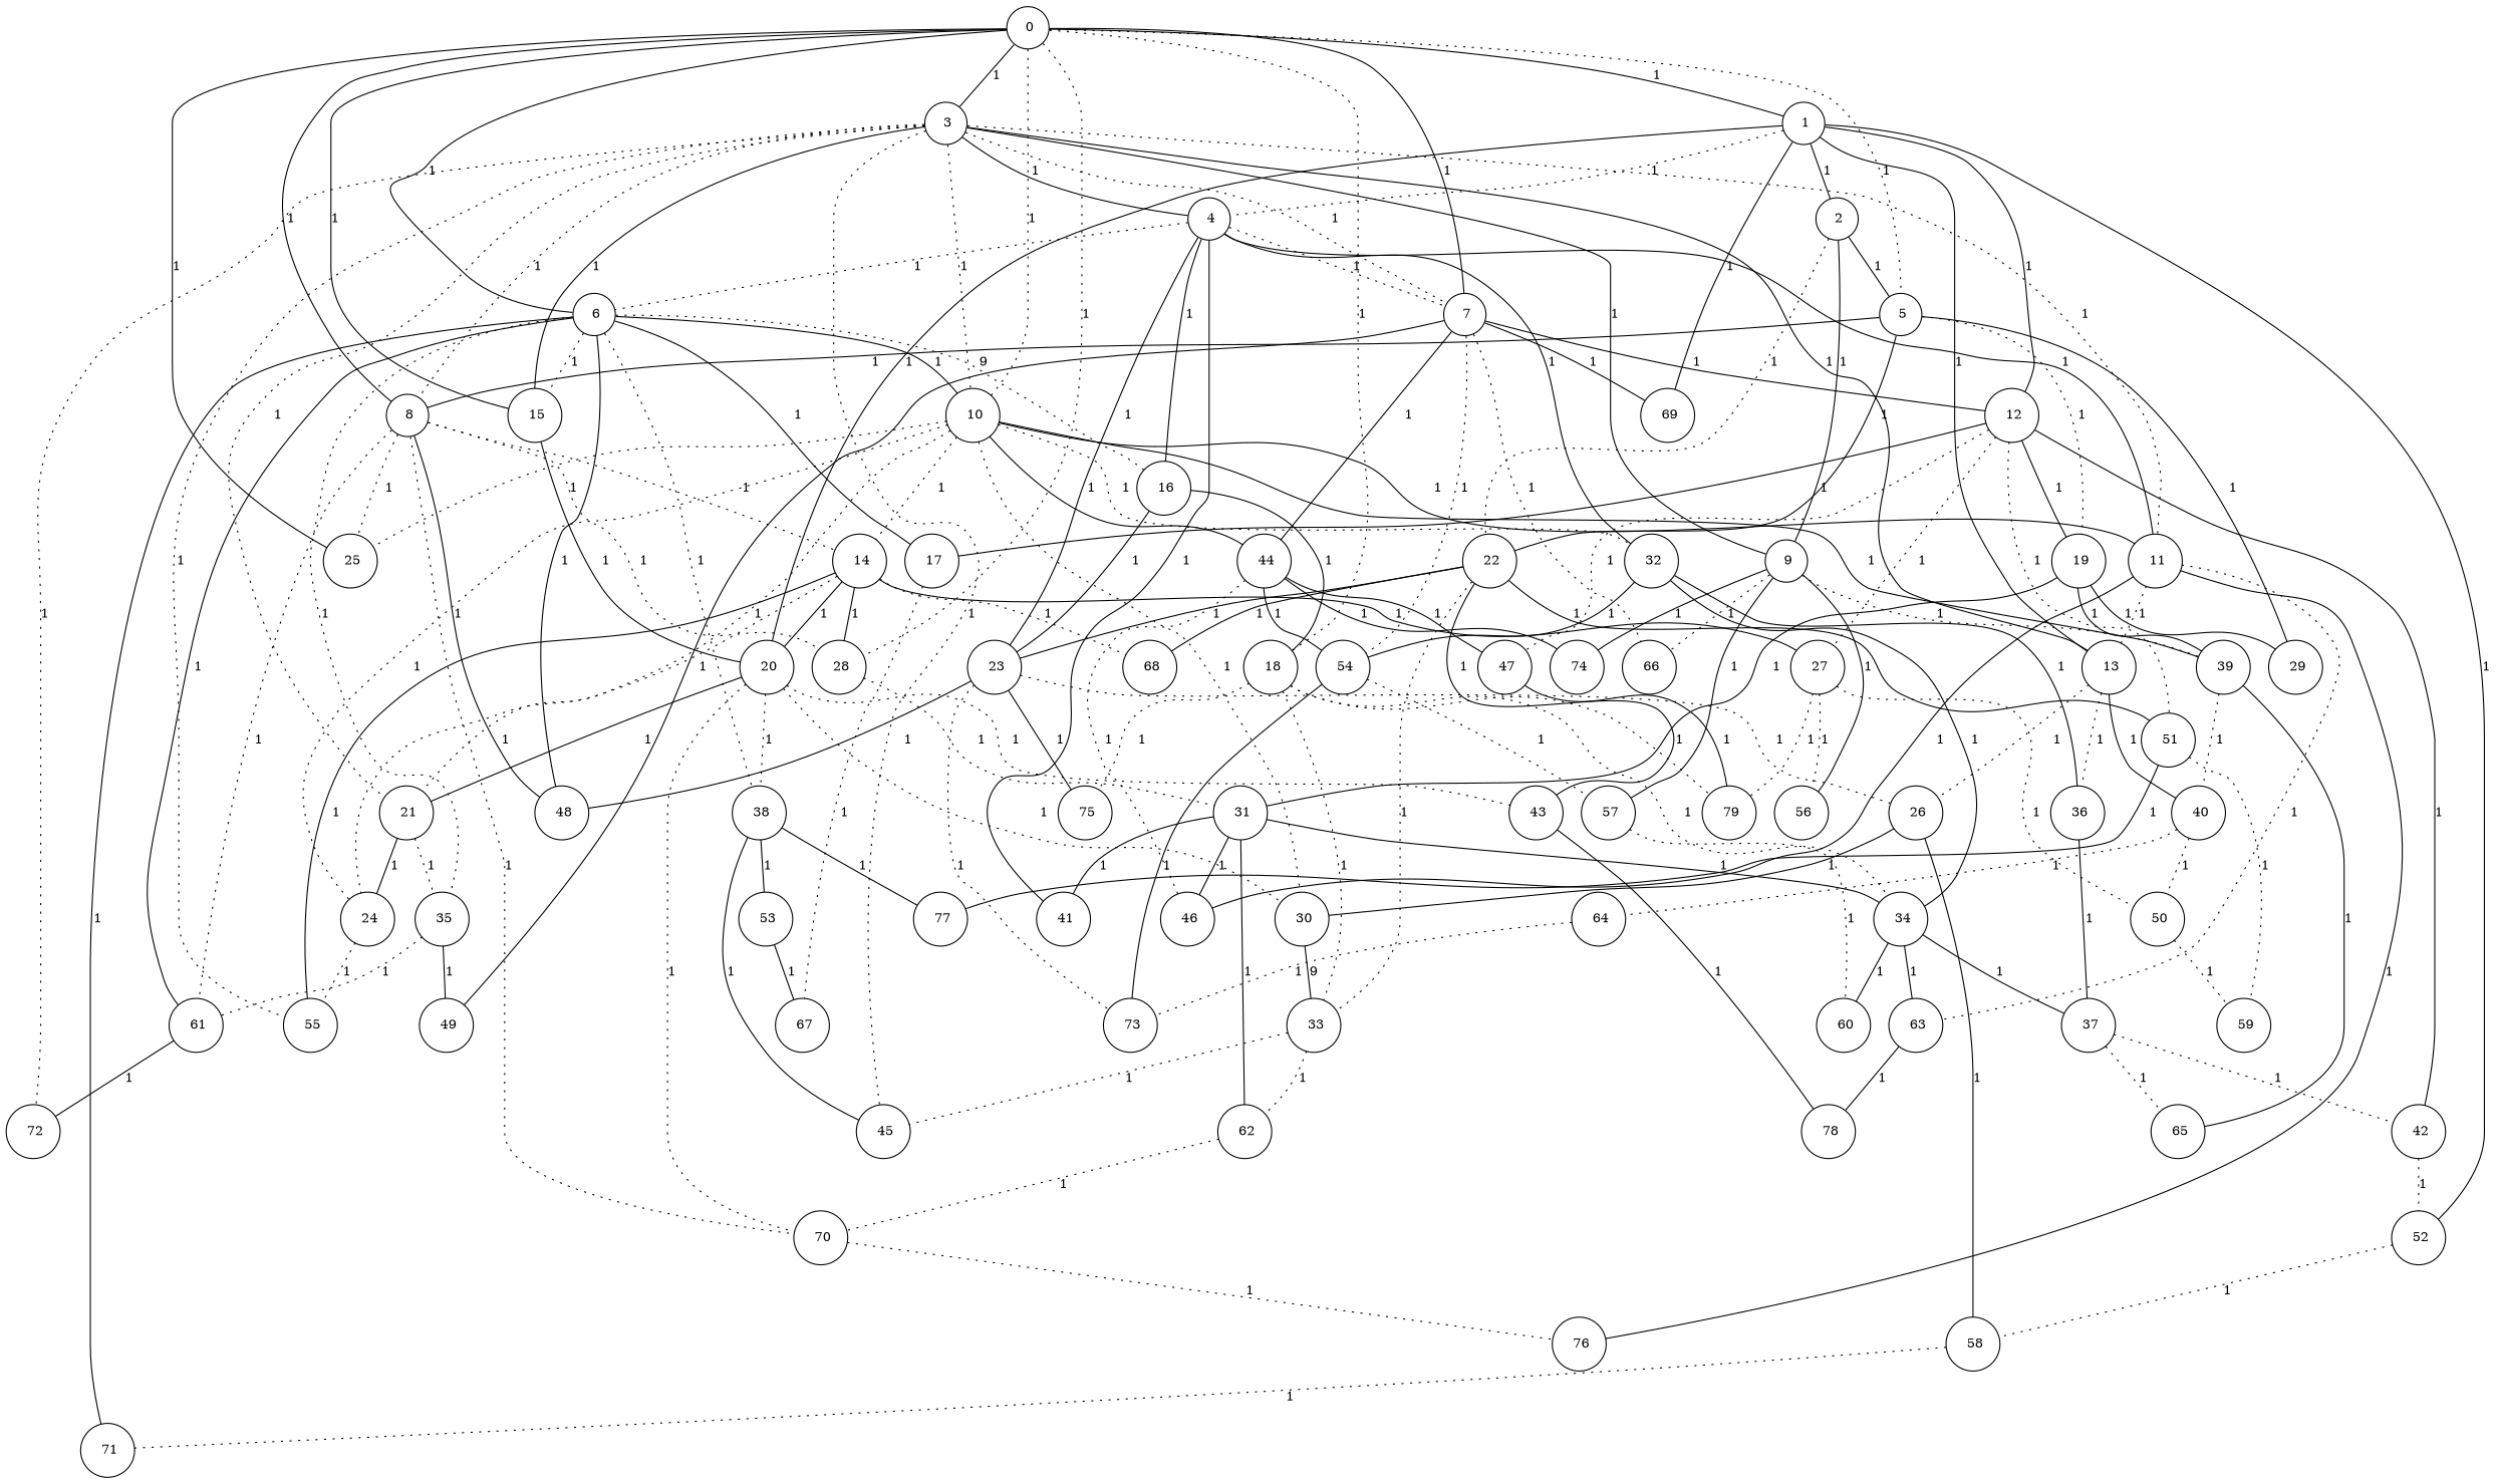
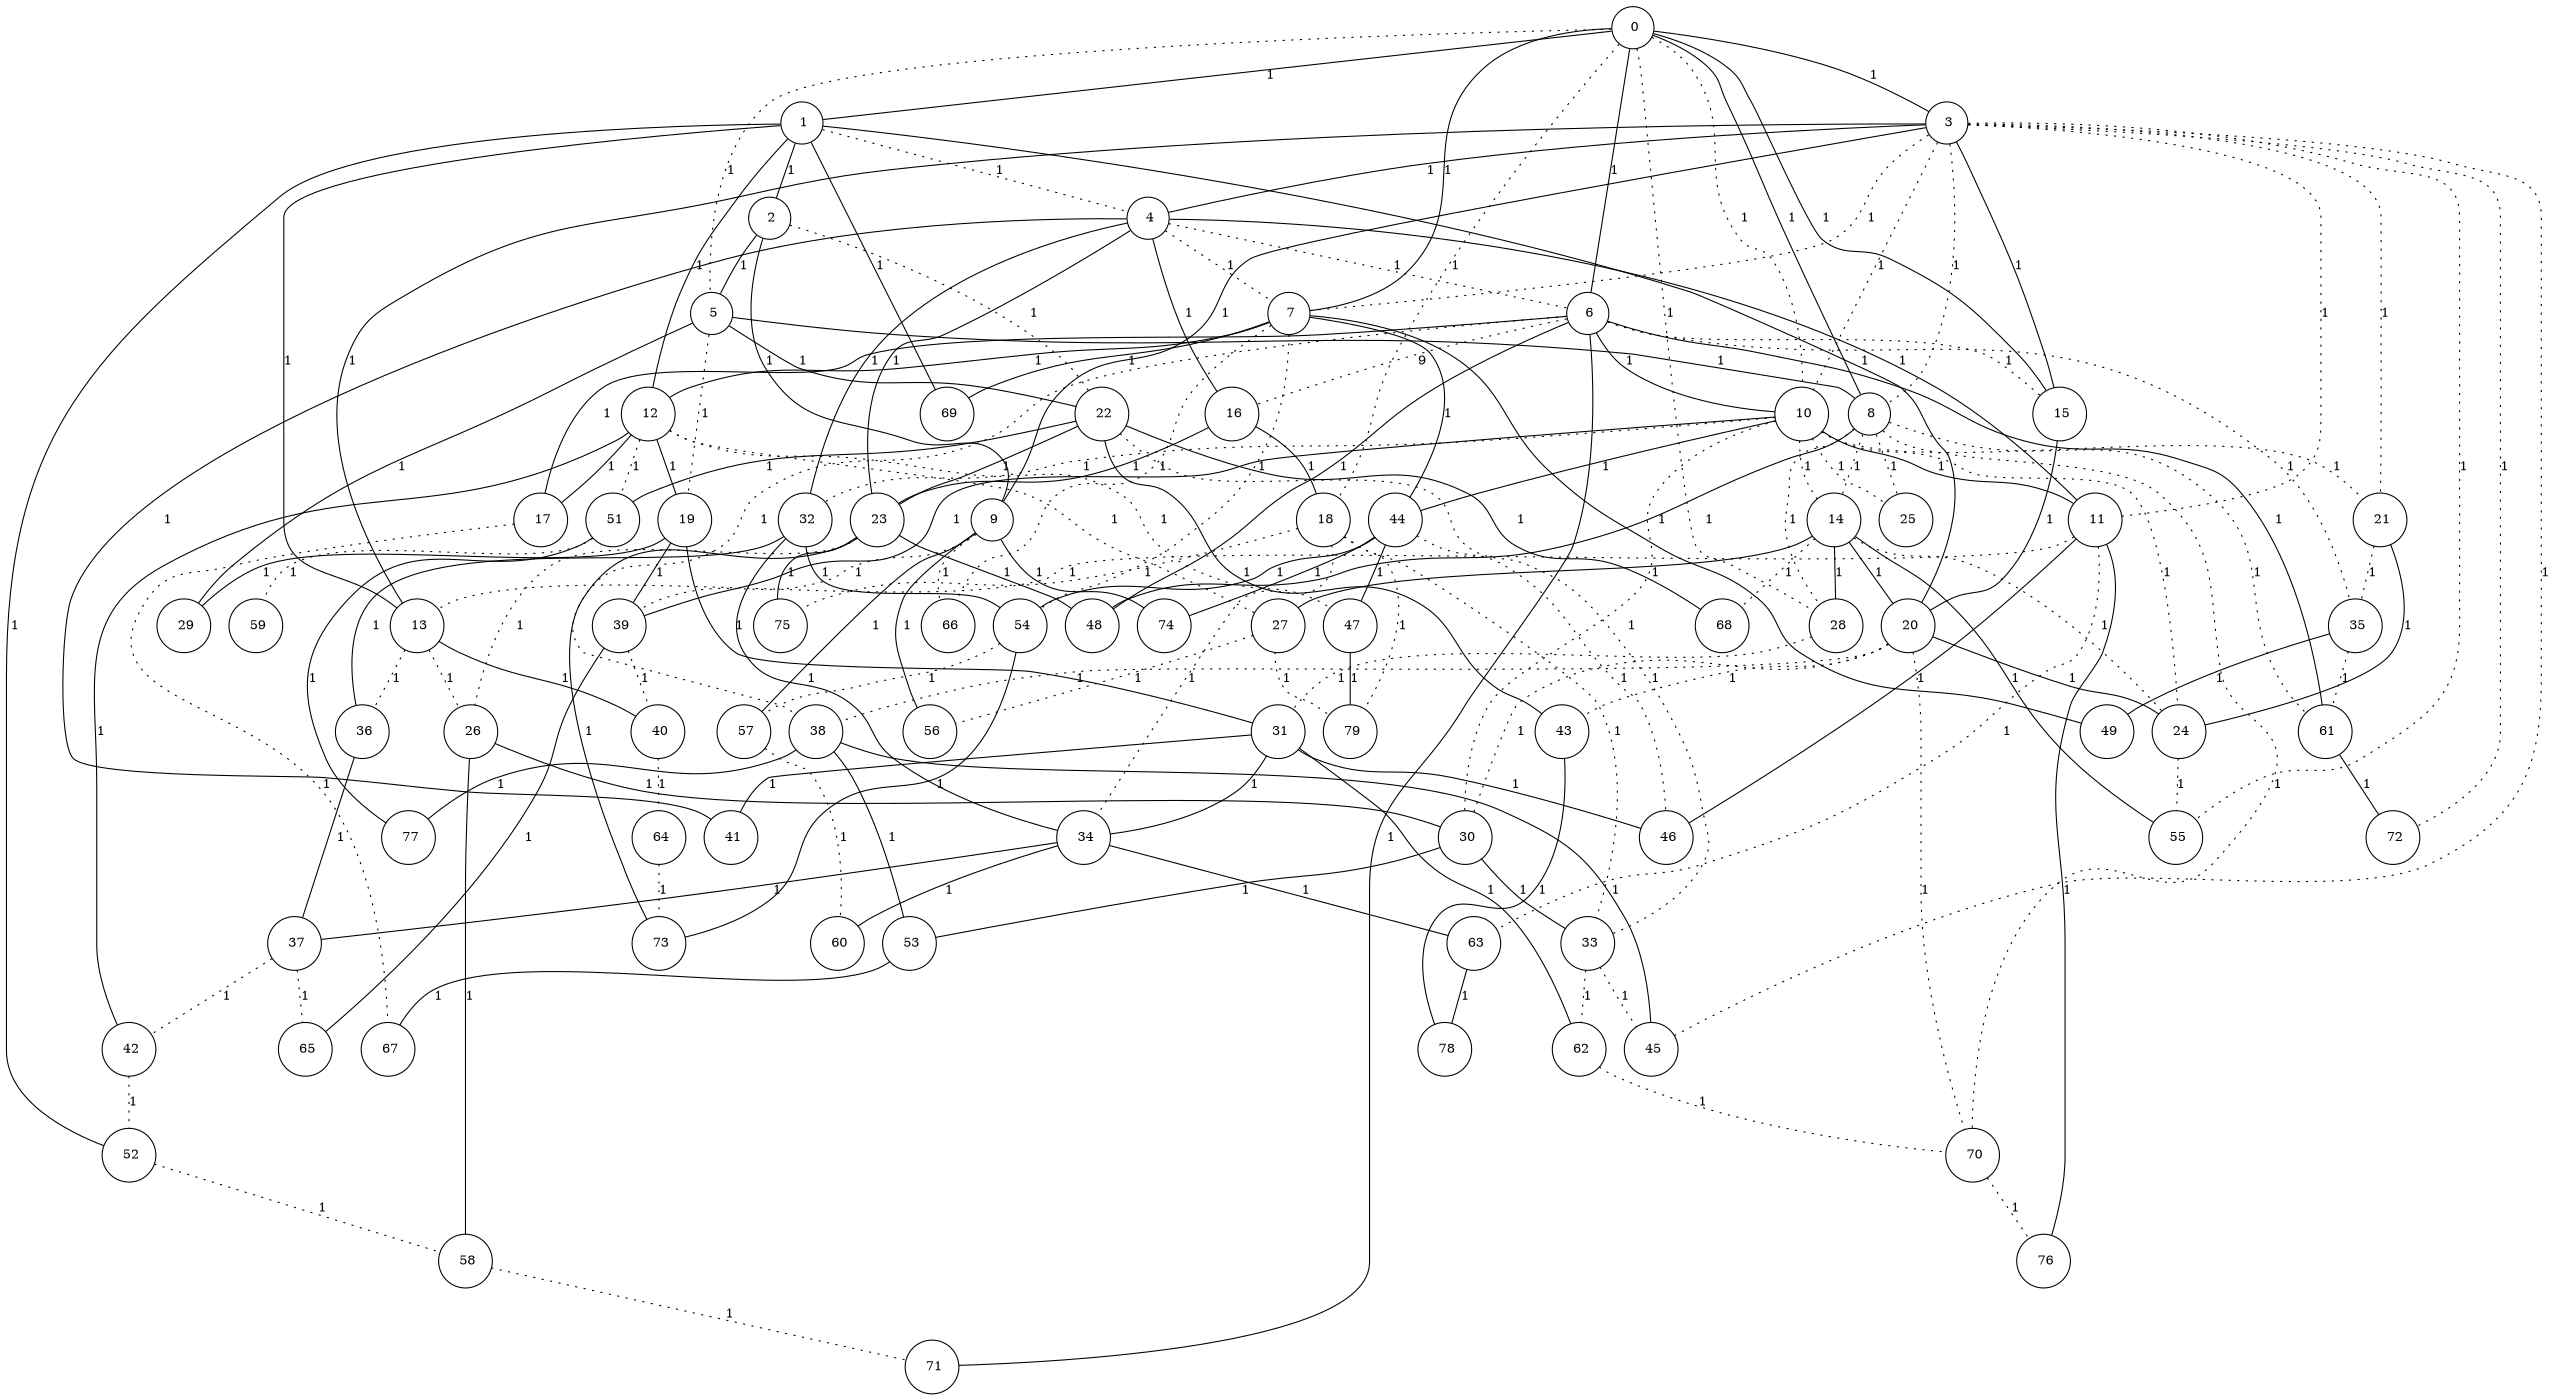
  graph {
    fixedsize="true;"
    node [color=black fontsize=12 hight=.12 shape=circle]
    edge [fontsize=12 style=solid]
    n1 [label=" 0" width=.12]
    n2 [label=" 1" width=.12]
    n3 [label=" 3" width=.12]
    n4 [label=" 5" width=.12]
    n5 [label=" 6" width=.12]
    n6 [label=" 7" width=.12]
    n7 [label=" 8" width=.12]
    n8 [label=" 10" width=.12]
    n9 [label=" 15" width=.12]
    n10 [label=" 18" width=.12]
    n11 [label=" 25" width=.12]
    n12 [label=" 28" width=.12]
    n13 [label=" 2" width=.12]
    n14 [label=" 4" width=.12]
    n15 [label=" 12" width=.12]
    n16 [label=" 13" width=.12]
    n17 [label=" 20" width=.12]
    n18 [label=" 52" width=.12]
    n19 [label=" 69" width=.12]
    n20 [label=" 9" width=.12]
    n21 [label=" 11" width=.12]
    n22 [label=" 21" width=.12]
    n23 [label=" 45" width=.12]
    n24 [label=" 55" width=.12]
    n25 [label=" 72" width=.12]
    n26 [label=" 22" width=.12]
    n27 [label=" 19" width=.12]
    n28 [label=" 29" width=.12]
    n29 [label=" 16" width=.12]
    n30 [label=" 17" width=.12]
    n31 [label=" 35" width=.12]
    n32 [label=" 38" width=.12]
    n33 [label=" 48" width=.12]
    n34 [label=" 61" width=.12]
    n35 [label=" 71" width=.12]
    n36 [label=" 44" width=.12]
    n37 [label=" 49" width=.12]
    n38 [label=" 54" width=.12]
    n39 [label=" 66" width=.12]
    n40 [label=" 14" width=.12]
    n41 [label=" 70" width=.12]
    n42 [label=" 32" width=.12]
    n43 [label=" 39" width=.12]
    n44 [label=" 24" width=.12]
    n45 [label=" 30" width=.12]
    n46 [label=" 33" width=.12]
    n47 [label=" 34" width=.12]
    n48 [label=" 75" width=.12]
    n49 [label=" 79" width=.12]
    n50 [label=" 31" width=.12]
    n51 [label=" 23" width=.12]
    n52 [label=" 41" width=.12]
    n53 [label=" 27" width=.12]
    n54 [label=" 42" width=.12]
    n55 [label=" 47" width=.12]
    n56 [label=" 51" width=.12]
    n57 [label=" 26" width=.12]
    n58 [label=" 36" width=.12]
    n59 [label=" 40" width=.12]
    n60 [label=" 43" width=.12]
    n61 [label=" 58" width=.12]
    n62 [label=" 56" width=.12]
    n63 [label=" 57" width=.12]
    n64 [label=" 74" width=.12]
    n65 [label=" 68" width=.12]
    n66 [label=" 46" width=.12]
    n67 [label=" 63" width=.12]
    n68 [label=" 76" width=.12]
    n69 [label=" 73" width=.12]
    n70 [label=" 67" width=.12]
    n71 [label=" 53" width=.12]
    n72 [label=" 77" width=.12]
    n73 [label=" 65" width=.12]
    n74 [label=" 60" width=.12]
    n75 [label=" 78" width=.12]
-   n76 [label=" 50" width=.12]
    n77 [label=" 59" width=.12]
    n78 [label=" 37" width=.12]
    n79 [label=" 64" width=.12]
    n80 [label=" 62" width=.12]
    n1 -- n2 [label=1]
    n1 -- n3 [label=1]
    n1 -- n4 [label=1 style=dotted]
    n1 -- n5 [label=1]
    n1 -- n6 [label=1]
    n1 -- n7 [label=1]
    n1 -- n8 [label=1 style=dotted]
    n1 -- n9 [label=1]
    n1 -- n10 [label=1 style=dotted]
-   n1 -- n11 [label=1]
    n1 -- n12 [label=1 style=dotted]
    n2 -- n13 [label=1]
    n2 -- n14 [label=1 style=dotted]
    n2 -- n15 [label=1]
    n2 -- n16 [label=1]
    n2 -- n17 [label=1]
    n2 -- n18 [label=1]
    n2 -- n19 [label=1]
    n3 -- n6 [label=1 style=dotted]
    n3 -- n7 [label=1 style=dotted]
    n3 -- n8 [label=1 style=dotted]
    n3 -- n9 [label=1]
    n3 -- n14 [label=1]
    n3 -- n16 [label=1]
    n3 -- n20 [label=1]
    n3 -- n21 [label=1 style=dotted]
    n3 -- n22 [label=1 style=dotted]
    n3 -- n23 [label=1 style=dotted]
    n3 -- n24 [label=1 style=dotted]
    n3 -- n25 [label=1 style=dotted]
    n4 -- n7 [label=1]
    n4 -- n26 [label=1]
    n4 -- n27 [label=1 style=dotted]
    n4 -- n28 [label=1]
    n5 -- n8 [label=1]
    n5 -- n9 [label=1 style=dotted]
    n5 -- n29 [label=9 style=dotted]
    n5 -- n30 [label=1]
    n5 -- n31 [label=1 style=dotted]
    n5 -- n32 [label=1 style=dotted]
    n5 -- n33 [label=1]
    n5 -- n34 [label=1]
    n5 -- n35 [label=1]
    n6 -- n15 [label=1]
    n6 -- n19 [label=1]
    n6 -- n36 [label=1]
    n6 -- n37 [label=1]
    n6 -- n38 [label=1 style=dotted]
    n6 -- n39 [label=1 style=dotted]
    n7 -- n11 [label=1 style=dotted]
    n7 -- n12 [label=1 style=dotted]
    n7 -- n33 [label=1]
    n7 -- n34 [label=1 style=dotted]
    n7 -- n40 [label=1 style=dotted]
    n7 -- n41 [label=1 style=dotted]
    n8 -- n11 [label=1 style=dotted]
    n8 -- n21 [label=1]
    n8 -- n22 [label=1 style=dotted]
    n8 -- n36 [label=1]
    n8 -- n40 [label=1 style=dotted]
    n8 -- n42 [label=1 style=dotted]
    n8 -- n43 [label=1]
    n8 -- n44 [label=1 style=dotted]
    n8 -- n45 [label=1 style=dotted]
    n9 -- n17 [label=1]
    n10 -- n46 [label=1 style=dotted]
    n10 -- n47 [label=1 style=dotted]
    n10 -- n48 [label=1 style=dotted]
    n10 -- n49 [label=1 style=dotted]
    n12 -- n50 [label=1 style=dotted]
    n13 -- n4 [label=1]
    n13 -- n20 [label=1]
    n13 -- n26 [label=1 style=dotted]
    n14 -- n5 [label=1 style=dotted]
    n14 -- n6 [label=1 style=dotted]
    n14 -- n21 [label=1]
    n14 -- n29 [label=1]
    n14 -- n42 [label=1]
    n14 -- n51 [label=1]
    n14 -- n52 [label=1]
    n15 -- n27 [label=1]
    n15 -- n30 [label=1]
    n15 -- n53 [label=1 style=dotted]
    n15 -- n54 [label=1]
    n15 -- n55 [label=1 style=dotted]
    n15 -- n56 [label=1 style=dotted]
    n16 -- n57 [label=1 style=dotted]
    n16 -- n58 [label=1 style=dotted]
    n16 -- n59 [label=1]
-   n17 -- n22 [label=1]
+   n17 -- n44 [label=1]
    n17 -- n32 [label=1 style=dotted]
    n17 -- n41 [label=1 style=dotted]
    n17 -- n45 [label=1 style=dotted]
    n17 -- n60 [label=1 style=dotted]
    n18 -- n61 [label=1 style=dotted]
    n20 -- n39 [label=1 style=dotted]
    n20 -- n43 [label=1 style=dotted]
    n20 -- n62 [label=1]
    n20 -- n63 [label=1]
    n20 -- n64 [label=1]
    n21 -- n16 [label=1 style=dotted]
    n21 -- n66 [label=1]
    n21 -- n67 [label=1 style=dotted]
    n21 -- n68 [label=1]
    n22 -- n31 [label=1 style=dotted]
    n22 -- n44 [label=1]
    n26 -- n46 [label=1 style=dotted]
    n26 -- n51 [label=1]
    n26 -- n56 [label=1]
    n26 -- n60 [label=1]
    n26 -- n65 [label=1]
    n27 -- n28 [label=1]
    n27 -- n43 [label=1]
    n27 -- n50 [label=1]
    n29 -- n10 [label=1]
    n29 -- n51 [label=1]
    n30 -- n70 [label=1 style=dotted]
    n31 -- n34 [label=1 style=dotted]
    n31 -- n37 [label=1]
    n32 -- n23 [label=1]
    n32 -- n71 [label=1]
    n32 -- n72 [label=1]
    n34 -- n25 [label=1]
    n36 -- n38 [label=1]
    n36 -- n55 [label=1]
    n36 -- n64 [label=1]
    n36 -- n66 [label=1 style=dotted]
    n38 -- n63 [label=1 style=dotted]
    n38 -- n69 [label=1]
    n40 -- n12 [label=1]
    n40 -- n17 [label=1]
    n40 -- n24 [label=1]
    n40 -- n44 [label=1 style=dotted]
    n40 -- n53 [label=1]
    n40 -- n65 [label=1 style=dotted]
    n41 -- n68 [label=1 style=dotted]
    n42 -- n38 [label=1]
    n42 -- n47 [label=1]
    n42 -- n58 [label=1]
    n43 -- n59 [label=1 style=dotted]
    n43 -- n73 [label=1]
    n44 -- n24 [label=1 style=dotted]
-   n45 -- n46 [label=9]
+   n45 -- n46 [label=1]
+   n45 -- n71 [label=1]
    n46 -- n23 [label=1 style=dotted]
    n46 -- n80 [label=1 style=dotted]
    n47 -- n67 [label=1]
    n47 -- n74 [label=1]
    n47 -- n78 [label=1]
    n50 -- n47 [label=1]
    n50 -- n52 [label=1]
    n50 -- n66 [label=1]
    n50 -- n80 [label=1]
    n51 -- n33 [label=1]
    n51 -- n48 [label=1]
    n51 -- n57 [label=1 style=dotted]
-   n51 -- n69 [label=1 style=dotted]
+   n51 -- n69 [label=1]
    n53 -- n49 [label=1 style=dotted]
    n53 -- n62 [label=1 style=dotted]
-   n53 -- n76 [label=1 style=dotted]
    n54 -- n18 [label=1 style=dotted]
    n55 -- n49 [label=1]
    n56 -- n72 [label=1]
    n56 -- n77 [label=1 style=dotted]
    n57 -- n45 [label=1]
    n57 -- n61 [label=1]
    n58 -- n78 [label=1]
-   n59 -- n76 [label=1 style=dotted]
    n59 -- n79 [label=1 style=dotted]
    n60 -- n75 [label=1]
    n61 -- n35 [label=1 style=dotted]
    n63 -- n74 [label=1 style=dotted]
    n67 -- n75 [label=1]
    n71 -- n70 [label=1]
-   n76 -- n77 [label=1 style=dotted]
    n78 -- n54 [label=1 style=dotted]
    n78 -- n73 [label=1 style=dotted]
    n79 -- n69 [label=1 style=dotted]
    n80 -- n41 [label=1 style=dotted]
  }
